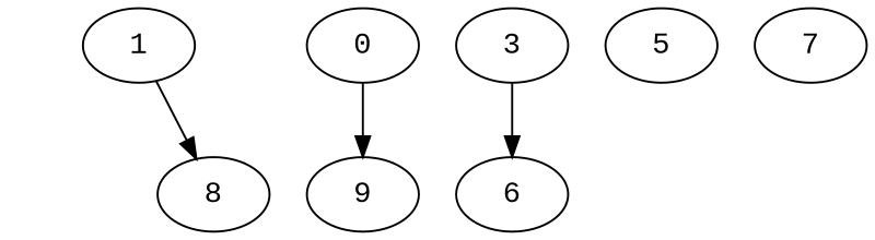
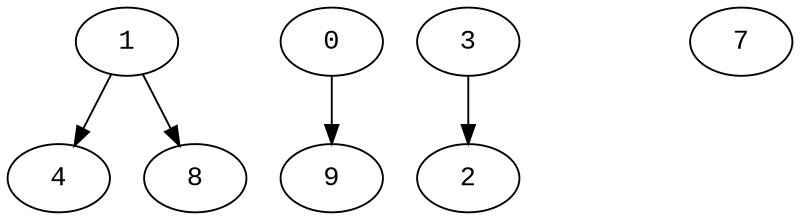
  digraph {
    "Duplicate states"=0
    GraphType=Random
    "Max states in OPEN"=0
    Modes="120000ms; topo-ordered tasks, ; Pruning: task equivalence, fixed order ready list, ; F-value: ; Optimisation: best schedule length (SL) optimisation on equal, "
    NumberOfTasks=10
    "Pruned using list schedule length"=24
    "States removed from OPEN"=0
    TargetSystem="Homogeneous-2"
    "Time to schedule (ms)"=82
    "Total idle time"=0
    "Total schedule length"=31
    "Total sequential time"=61
    "Total states created"=67
    fontname="Liberation Mono"
    node [Processor=0 "Start time"=0 Weight=3 fontname="Liberation Mono"]
    edge [Weight=177 fontname="Liberation Mono"]
    1 ["Finish time"=12 "Start time"=10 Weight=2]
+   4 ["Finish time"=25 "Start time"=22]
    8 ["Finish time"=30 "Start time"=25 Weight=5]
    0 ["Finish time"=10 "Start time"=3 Weight=7]
    9 ["Finish time"=22 "Start time"=12 Weight=10]
    3 ["Finish time"=6 Processor=1 Weight=6]
-   6 ["Finish time"=31 Processor=1 "Start time"=21 Weight=10]
-   5 ["Finish time"=15 Processor=1 "Start time"=6 Weight=9]
+   6 ["Finish time"=31 Processor=1 "Start time"=21 Weight=10 label=2]
    7 ["Finish time"=3]
+   1 -> 4
    1 -> 8 [Weight=118]
    0 -> 9
    3 -> 6 [Weight=138]
  }
